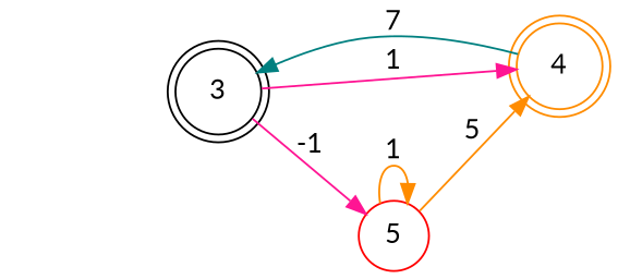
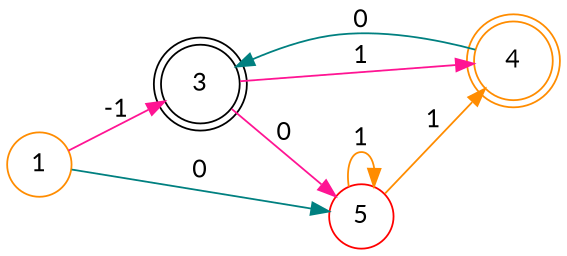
  digraph {
    fontname=Lato
    rankdir=LR
    node [color=darkorange fontname=Lato shape=circle]
    edge [color=deeppink fontname=Lato]
    3 [color=black peripheries=2]
    4 [peripheries=2]
    n3 [color=red label=5]
+   1
    3 -> 4 [label=1]
-   3 -> n3 [label=-1]
-   4 -> 3 [color=teal label=7]
-   n3 -> 4 [color=darkorange label=5]
+   3 -> n3 [label=0]
+   4 -> 3 [color=teal label=0]
+   n3 -> 4 [color=darkorange label=1]
    n3 -> n3 [color=darkorange label=1]
+   1 -> 3 [label=-1]
+   1 -> n3 [color=teal label=0]
  }
